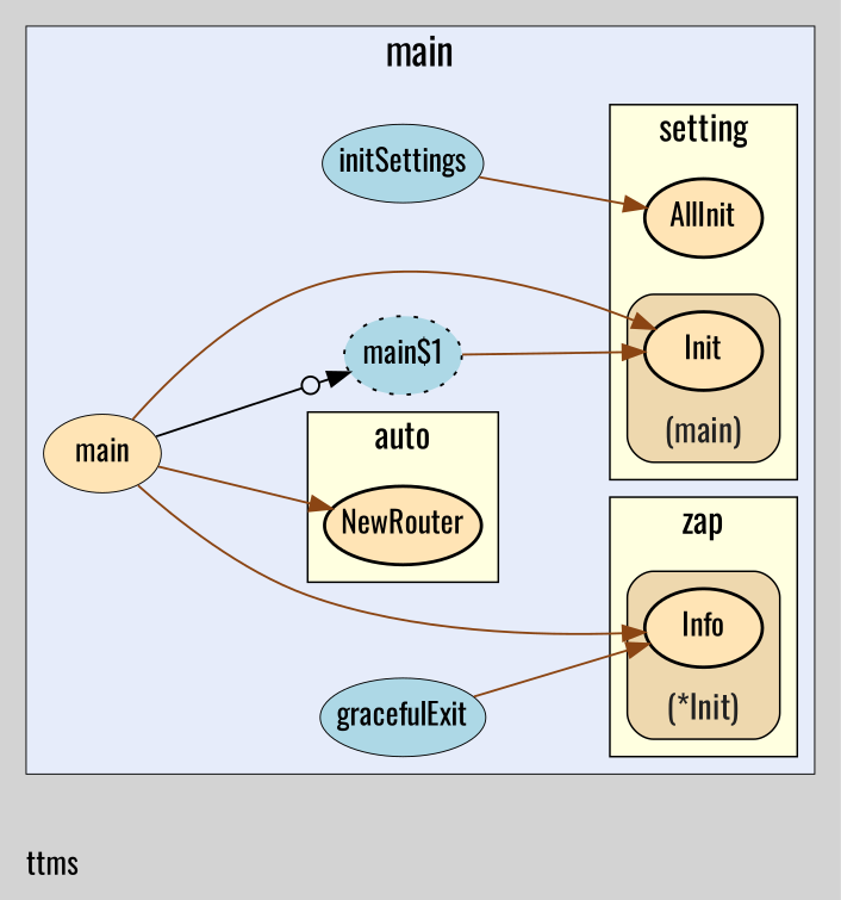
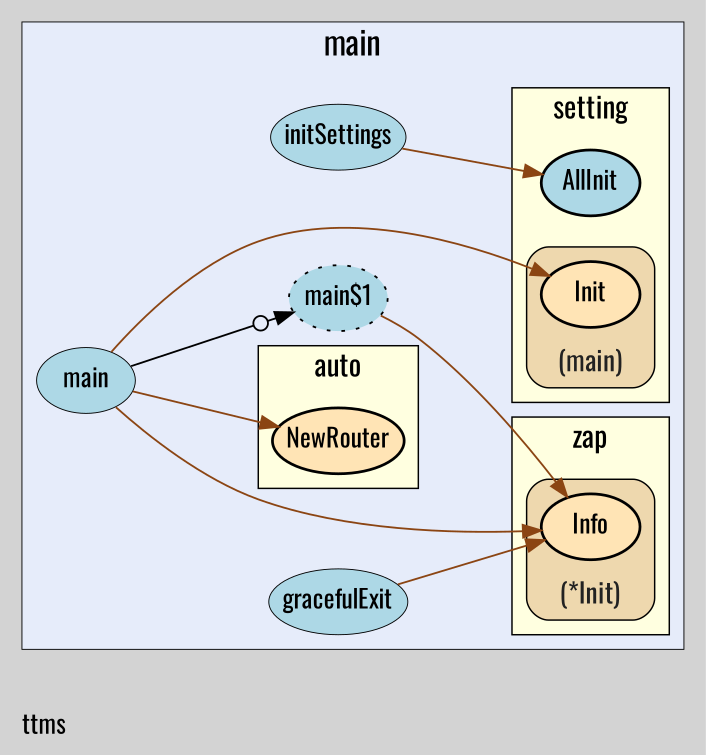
  digraph {
    bgcolor=lightgray
    fontname=Oswald
    fontsize=14
    label=ttms
    labeljust=l
    nodesep=0.35
    penwidth=0.5
    rankdir=LR
    style=solid
    node [fillcolor=moccasin fontname=Oswald margin="0.05,0.0" penwidth=1.5 shape=ellipse style=filled]
    edge [color=saddlebrown fontname=Oswald minlen=2]
    n1 [label=Info]
    n2 [label=NewRouter]
    n3 [label=Init]
-   n4 [label=AllInit]
+   n4 [fillcolor=lightblue label=AllInit]
    n5 [fillcolor=lightblue label=initSettings penwidth=0.5]
-   n6 [label=main penwidth=0.5]
+   n6 [fillcolor=lightblue label=main penwidth=0.5]
    n7 [fillcolor=lightblue label="main$1" penwidth=1.0 style="dotted,filled"]
    n8 [fillcolor=lightblue label=gracefulExit penwidth=0.5]
    subgraph cluster_1 {
      bgcolor="#e6ecfa"
      fontsize=18
      label=main
      labeljust=c
      labelloc=t
      n5
      n6
      n7
      n8
      subgraph cluster_2 {
        bgcolor="#e6ecfa"
        fillcolor=lightyellow
        fontsize=16
        label=zap
        labeljust=c
        labelloc=t
        penwidth=0.8
        rank=sink
        style=filled
        subgraph cluster_3 {
          bgcolor="#e6ecfa"
          fillcolor=wheat2
          fontcolor="#222222"
          fontsize=15
          label="(*Init)"
          labeljust=c
          labelloc=b
          penwidth=0.8
          rank=sink
          style="rounded,filled"
          n1
        }
      }
      subgraph cluster_4 {
        bgcolor="#e6ecfa"
        fillcolor=lightyellow
        fontsize=16
        label=auto
        labeljust=c
        labelloc=t
        penwidth=0.8
        rank=sink
        style=filled
        n2
      }
      subgraph cluster_5 {
        bgcolor="#e6ecfa"
        fillcolor=lightyellow
        fontsize=16
        label=setting
        labeljust=c
        labelloc=t
        penwidth=0.8
        rank=sink
        style=filled
        n4
        subgraph cluster_6 {
          bgcolor="#e6ecfa"
          fillcolor=wheat2
          fontcolor="#222222"
          fontsize=15
          label="(main)"
          labeljust=c
          labelloc=b
          penwidth=0.8
          rank=sink
          style="rounded,filled"
          n3
        }
      }
    }
    n5 -> n4
    n6 -> n1
    n6 -> n2
    n6 -> n3
    n6 -> n7 [arrowhead=normalnoneodot color=""]
-   n7 -> n3
+   n7 -> n1
    n8 -> n1
  }
